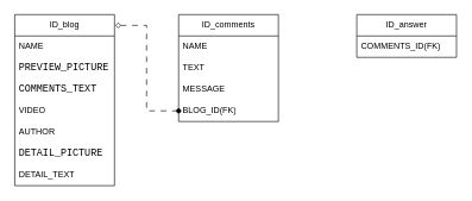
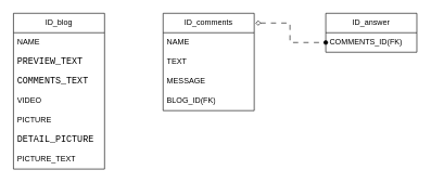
  <mxCell id="0" />
  <mxCell id="1" parent="0" />
  <mxCell id="2" value="ID_blog" style="swimlane;fontStyle=0;childLayout=stackLayout;horizontal=1;startSize=30;horizontalStack=0;resizeParent=1;resizeParentMax=0;resizeLast=0;collapsible=1;marginBottom=0;whiteSpace=wrap;html=1;" vertex="1" parent="1"><mxGeometry x="20" y="20" width="140" height="240" as="geometry" /></mxCell>
  <mxCell id="3" value="NAME" style="text;strokeColor=none;fillColor=none;align=left;verticalAlign=middle;spacingLeft=4;spacingRight=4;overflow=hidden;points=[[0,0.5],[1,0.5]];portConstraint=eastwest;rotatable=0;whiteSpace=wrap;html=1;" vertex="1" parent="2"><mxGeometry y="30" width="140" height="30" as="geometry" /></mxCell>
- <mxCell id="4" value="&lt;div style=&quot;font-family: Consolas, &amp;quot;Courier New&amp;quot;, monospace; font-size: 14px; line-height: 19px;&quot;&gt;&lt;span style=&quot;background-color: rgb(255, 255, 255);&quot;&gt;PREVIEW_PICTURE&lt;/span&gt;&lt;/div&gt;" style="text;strokeColor=none;fillColor=none;align=left;verticalAlign=middle;spacingLeft=4;spacingRight=4;overflow=hidden;points=[[0,0.5],[1,0.5]];portConstraint=eastwest;rotatable=0;whiteSpace=wrap;html=1;" vertex="1" parent="2"><mxGeometry y="60" width="140" height="30" as="geometry" /></mxCell>
+ <mxCell id="4" value="&lt;div style=&quot;font-family: Consolas, &amp;quot;Courier New&amp;quot;, monospace; font-size: 14px; line-height: 19px;&quot;&gt;&lt;span style=&quot;background-color: rgb(255, 255, 255);&quot;&gt;PREVIEW_TEXT&lt;/span&gt;&lt;/div&gt;" style="text;strokeColor=none;fillColor=none;align=left;verticalAlign=middle;spacingLeft=4;spacingRight=4;overflow=hidden;points=[[0,0.5],[1,0.5]];portConstraint=eastwest;rotatable=0;whiteSpace=wrap;html=1;" vertex="1" parent="2"><mxGeometry y="60" width="140" height="30" as="geometry" /></mxCell>
  <mxCell id="5" value="&lt;div style=&quot;font-family: Consolas, &amp;quot;Courier New&amp;quot;, monospace; font-size: 14px; line-height: 19px;&quot;&gt;&lt;div style=&quot;line-height: 19px;&quot;&gt;&lt;span style=&quot;background-color: rgb(255, 255, 255);&quot;&gt;COMMENTS_TEXT&lt;/span&gt;&lt;/div&gt;&lt;/div&gt;" style="text;strokeColor=none;fillColor=none;align=left;verticalAlign=middle;spacingLeft=4;spacingRight=4;overflow=hidden;points=[[0,0.5],[1,0.5]];portConstraint=eastwest;rotatable=0;whiteSpace=wrap;html=1;" vertex="1" parent="2"><mxGeometry y="90" width="140" height="30" as="geometry" /></mxCell>
  <mxCell id="6" value="VIDEO" style="text;strokeColor=none;fillColor=none;align=left;verticalAlign=middle;spacingLeft=4;spacingRight=4;overflow=hidden;points=[[0,0.5],[1,0.5]];portConstraint=eastwest;rotatable=0;whiteSpace=wrap;html=1;" vertex="1" parent="2"><mxGeometry y="120" width="140" height="30" as="geometry" /></mxCell>
- <mxCell id="7" value="AUTHOR" style="text;strokeColor=none;fillColor=none;align=left;verticalAlign=middle;spacingLeft=4;spacingRight=4;overflow=hidden;points=[[0,0.5],[1,0.5]];portConstraint=eastwest;rotatable=0;whiteSpace=wrap;html=1;" vertex="1" parent="2"><mxGeometry y="150" width="140" height="30" as="geometry" /></mxCell>
+ <mxCell id="7" value="PICTURE" style="text;strokeColor=none;fillColor=none;align=left;verticalAlign=middle;spacingLeft=4;spacingRight=4;overflow=hidden;points=[[0,0.5],[1,0.5]];portConstraint=eastwest;rotatable=0;whiteSpace=wrap;html=1;" vertex="1" parent="2"><mxGeometry y="150" width="140" height="30" as="geometry" /></mxCell>
  <mxCell id="8" value="&lt;div style=&quot;font-family: Consolas, &amp;quot;Courier New&amp;quot;, monospace; font-size: 14px; line-height: 19px;&quot;&gt;&lt;span style=&quot;background-color: rgb(255, 255, 255);&quot;&gt;DETAIL_PICTURE&lt;/span&gt;&lt;/div&gt;" style="text;strokeColor=none;fillColor=none;align=left;verticalAlign=middle;spacingLeft=4;spacingRight=4;overflow=hidden;points=[[0,0.5],[1,0.5]];portConstraint=eastwest;rotatable=0;whiteSpace=wrap;html=1;" vertex="1" parent="2"><mxGeometry y="180" width="140" height="30" as="geometry" /></mxCell>
- <mxCell id="9" value="DETAIL_TEXT" style="text;strokeColor=none;fillColor=none;align=left;verticalAlign=middle;spacingLeft=4;spacingRight=4;overflow=hidden;points=[[0,0.5],[1,0.5]];portConstraint=eastwest;rotatable=0;whiteSpace=wrap;html=1;" vertex="1" parent="2"><mxGeometry y="210" width="140" height="30" as="geometry" /></mxCell>
+ <mxCell id="9" value="PICTURE_TEXT" style="text;strokeColor=none;fillColor=none;align=left;verticalAlign=middle;spacingLeft=4;spacingRight=4;overflow=hidden;points=[[0,0.5],[1,0.5]];portConstraint=eastwest;rotatable=0;whiteSpace=wrap;html=1;" vertex="1" parent="2"><mxGeometry y="210" width="140" height="30" as="geometry" /></mxCell>
  <mxCell id="10" value="ID_comments" style="swimlane;fontStyle=0;childLayout=stackLayout;horizontal=1;startSize=30;horizontalStack=0;resizeParent=1;resizeParentMax=0;resizeLast=0;collapsible=1;marginBottom=0;whiteSpace=wrap;html=1;" vertex="1" parent="1"><mxGeometry x="250" y="20" width="140" height="150" as="geometry" /></mxCell>
  <mxCell id="11" value="NAME" style="text;strokeColor=none;fillColor=none;align=left;verticalAlign=middle;spacingLeft=4;spacingRight=4;overflow=hidden;points=[[0,0.5],[1,0.5]];portConstraint=eastwest;rotatable=0;whiteSpace=wrap;html=1;" vertex="1" parent="10"><mxGeometry y="30" width="140" height="30" as="geometry" /></mxCell>
  <mxCell id="12" value="TEXT" style="text;strokeColor=none;fillColor=none;align=left;verticalAlign=middle;spacingLeft=4;spacingRight=4;overflow=hidden;points=[[0,0.5],[1,0.5]];portConstraint=eastwest;rotatable=0;whiteSpace=wrap;html=1;" vertex="1" parent="10"><mxGeometry y="60" width="140" height="30" as="geometry" /></mxCell>
  <mxCell id="13" value="MESSAGE" style="text;strokeColor=none;fillColor=none;align=left;verticalAlign=middle;spacingLeft=4;spacingRight=4;overflow=hidden;points=[[0,0.5],[1,0.5]];portConstraint=eastwest;rotatable=0;whiteSpace=wrap;html=1;" vertex="1" parent="10"><mxGeometry y="90" width="140" height="30" as="geometry" /></mxCell>
  <mxCell id="14" value="BLOG_ID(FK)" style="text;strokeColor=none;fillColor=none;align=left;verticalAlign=middle;spacingLeft=4;spacingRight=4;overflow=hidden;points=[[0,0.5],[1,0.5]];portConstraint=eastwest;rotatable=0;whiteSpace=wrap;html=1;" vertex="1" parent="10"><mxGeometry y="120" width="140" height="30" as="geometry" /></mxCell>
- <mxCell id="15" value="" style="endArrow=oval;html=1;rounded=0;entryX=0;entryY=0.5;entryDx=0;entryDy=0;exitX=1.007;exitY=0.063;exitDx=0;exitDy=0;exitPerimeter=0;startArrow=diamond;startFill=0;endFill=1;dashed=1;dashPattern=8 8;edgeStyle=orthogonalEdgeStyle;" edge="1" parent="1" source="2" target="14"><mxGeometry width="50" height="50" relative="1" as="geometry"><mxPoint x="240" y="330" as="sourcePoint" /><mxPoint x="290" y="280" as="targetPoint" /></mxGeometry></mxCell>
  <mxCell id="16" value="ID_answer" style="swimlane;fontStyle=0;childLayout=stackLayout;horizontal=1;startSize=30;horizontalStack=0;resizeParent=1;resizeParentMax=0;resizeLast=0;collapsible=1;marginBottom=0;whiteSpace=wrap;html=1;" vertex="1" parent="1"><mxGeometry x="500" y="20" width="140" height="60" as="geometry" /></mxCell>
  <mxCell id="17" value="COMMENTS_ID(FK)" style="text;strokeColor=none;fillColor=none;align=left;verticalAlign=middle;spacingLeft=4;spacingRight=4;overflow=hidden;points=[[0,0.5],[1,0.5]];portConstraint=eastwest;rotatable=0;whiteSpace=wrap;html=1;" vertex="1" parent="16"><mxGeometry y="30" width="140" height="30" as="geometry" /></mxCell>
+ <mxCell id="18" value="" style="endArrow=oval;html=1;rounded=0;entryX=0;entryY=0.5;entryDx=0;entryDy=0;exitX=1.014;exitY=0.1;exitDx=0;exitDy=0;exitPerimeter=0;startArrow=diamond;startFill=0;endFill=1;dashed=1;dashPattern=8 8;edgeStyle=orthogonalEdgeStyle;" edge="1" parent="1" source="10" target="17"><mxGeometry width="50" height="50" relative="1" as="geometry"><mxPoint x="525.25" y="190" as="sourcePoint" /><mxPoint x="614.25" y="310" as="targetPoint" /></mxGeometry></mxCell>
